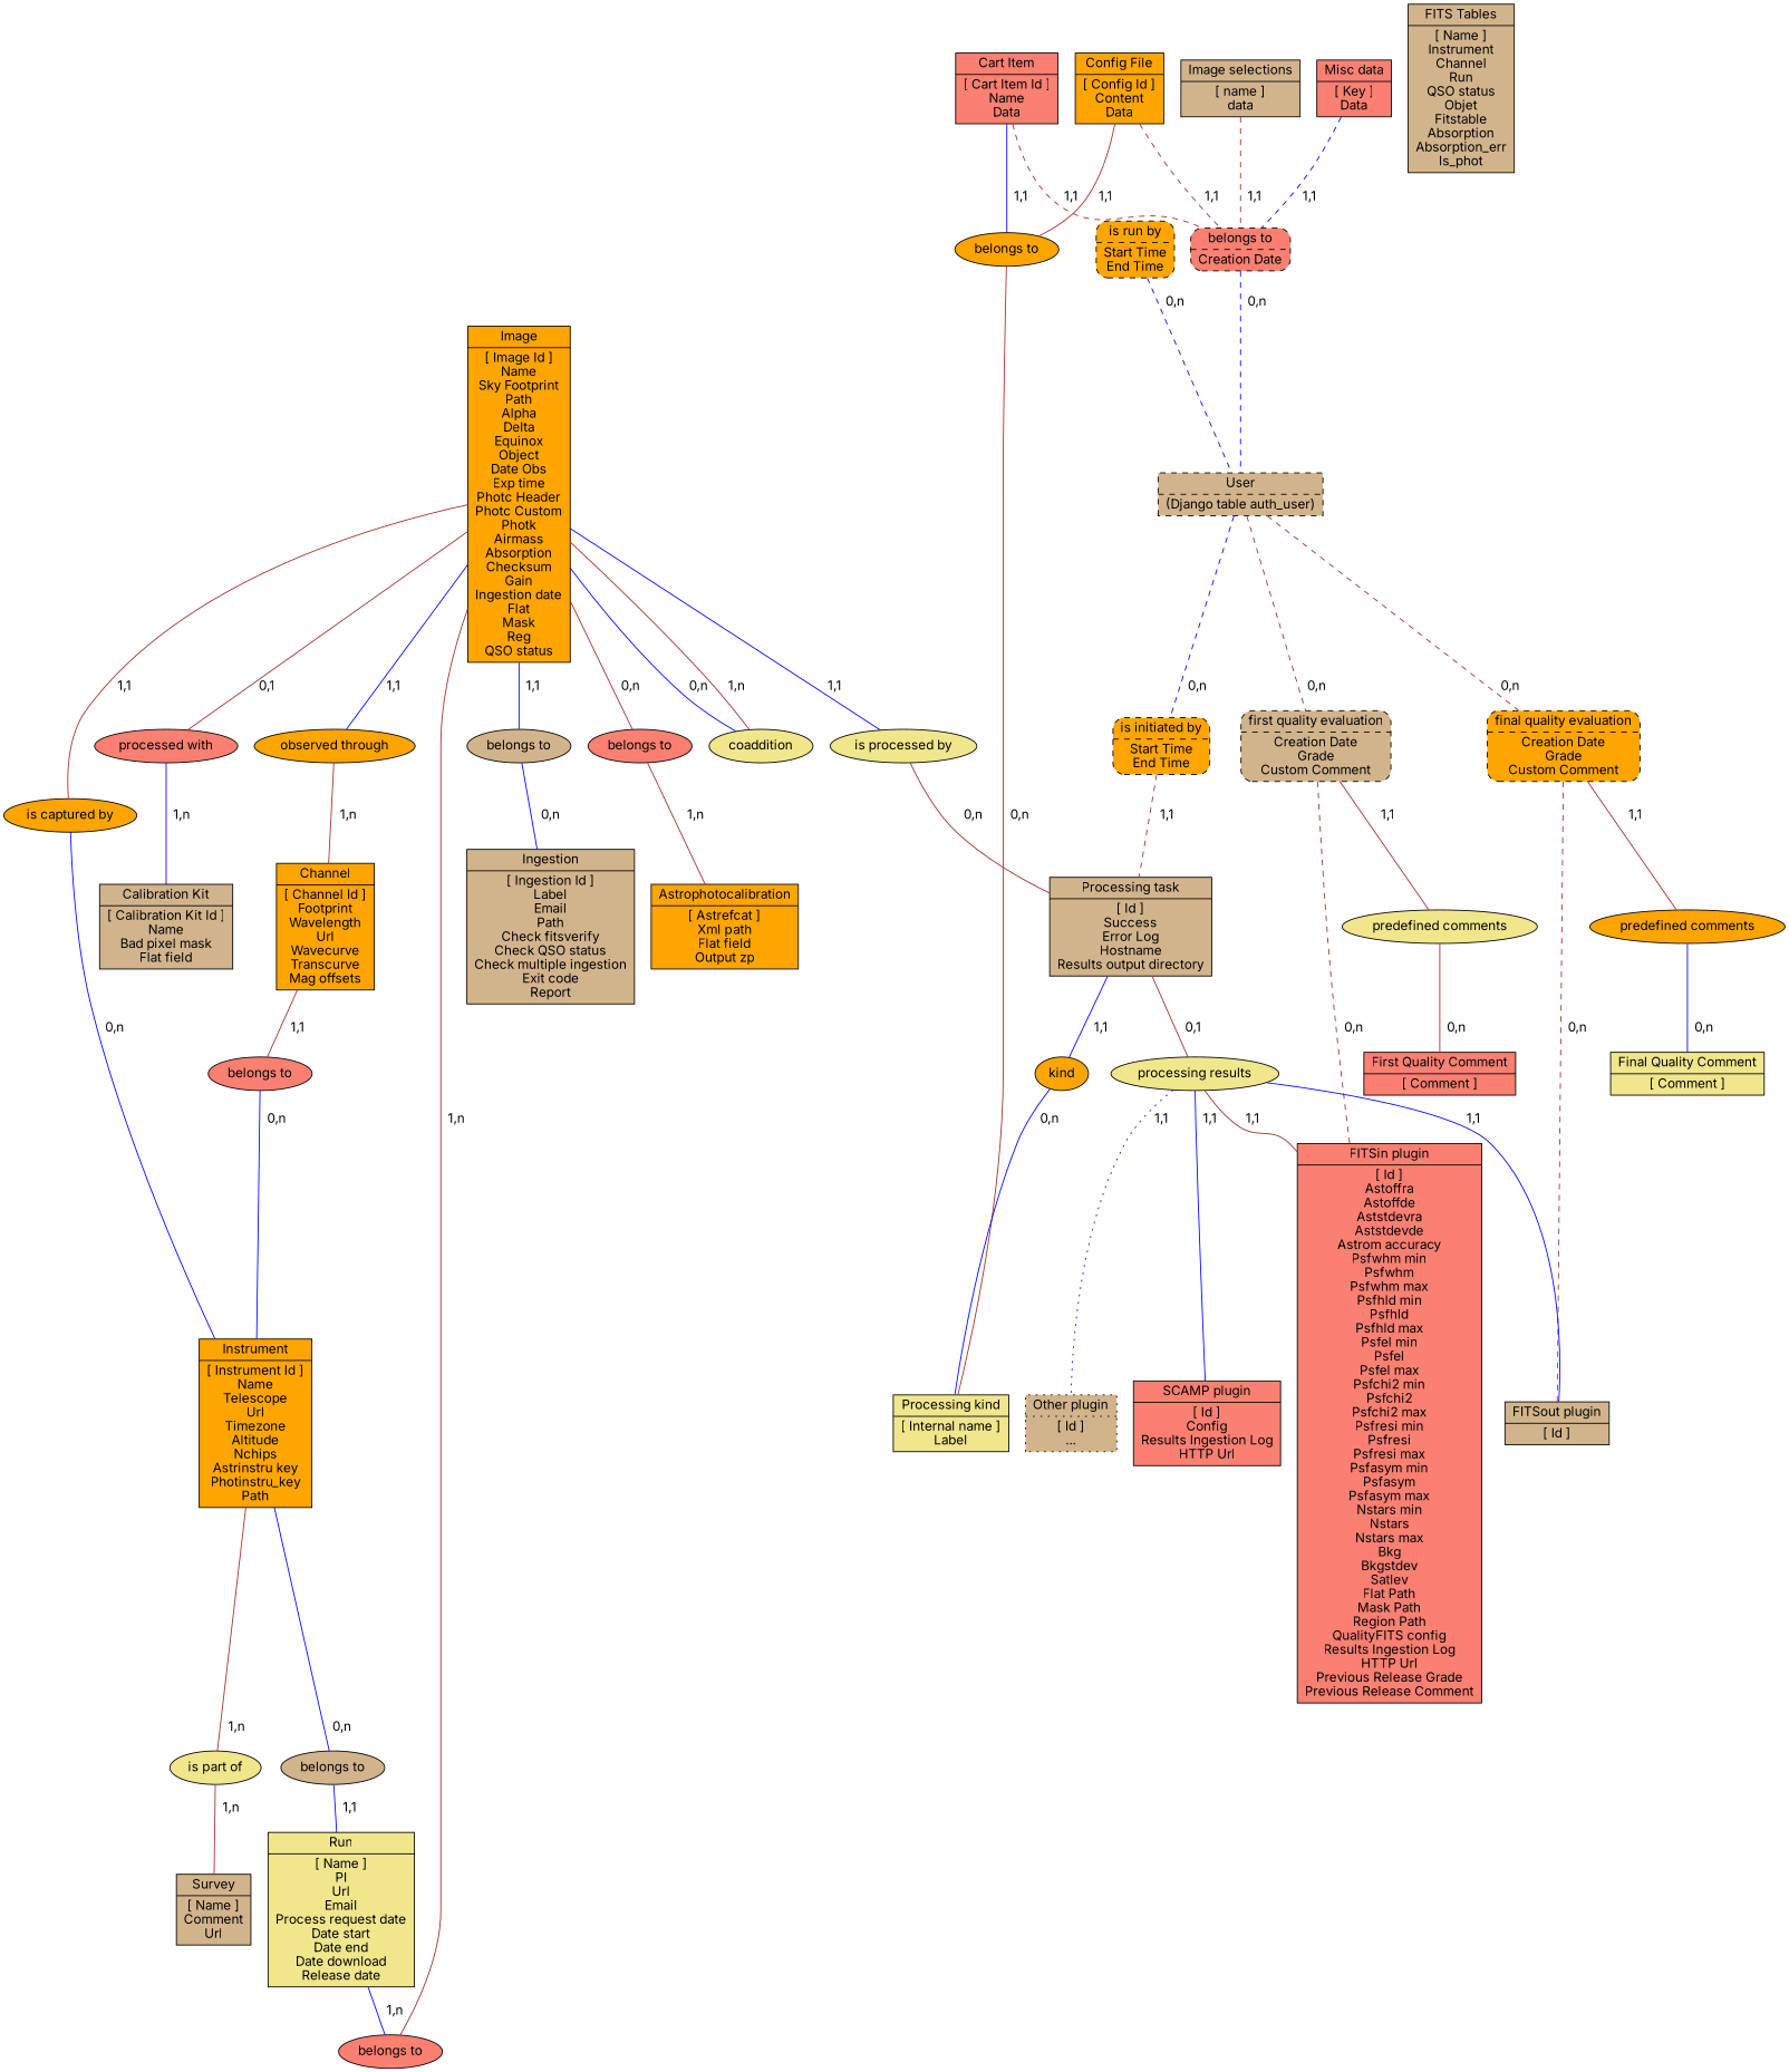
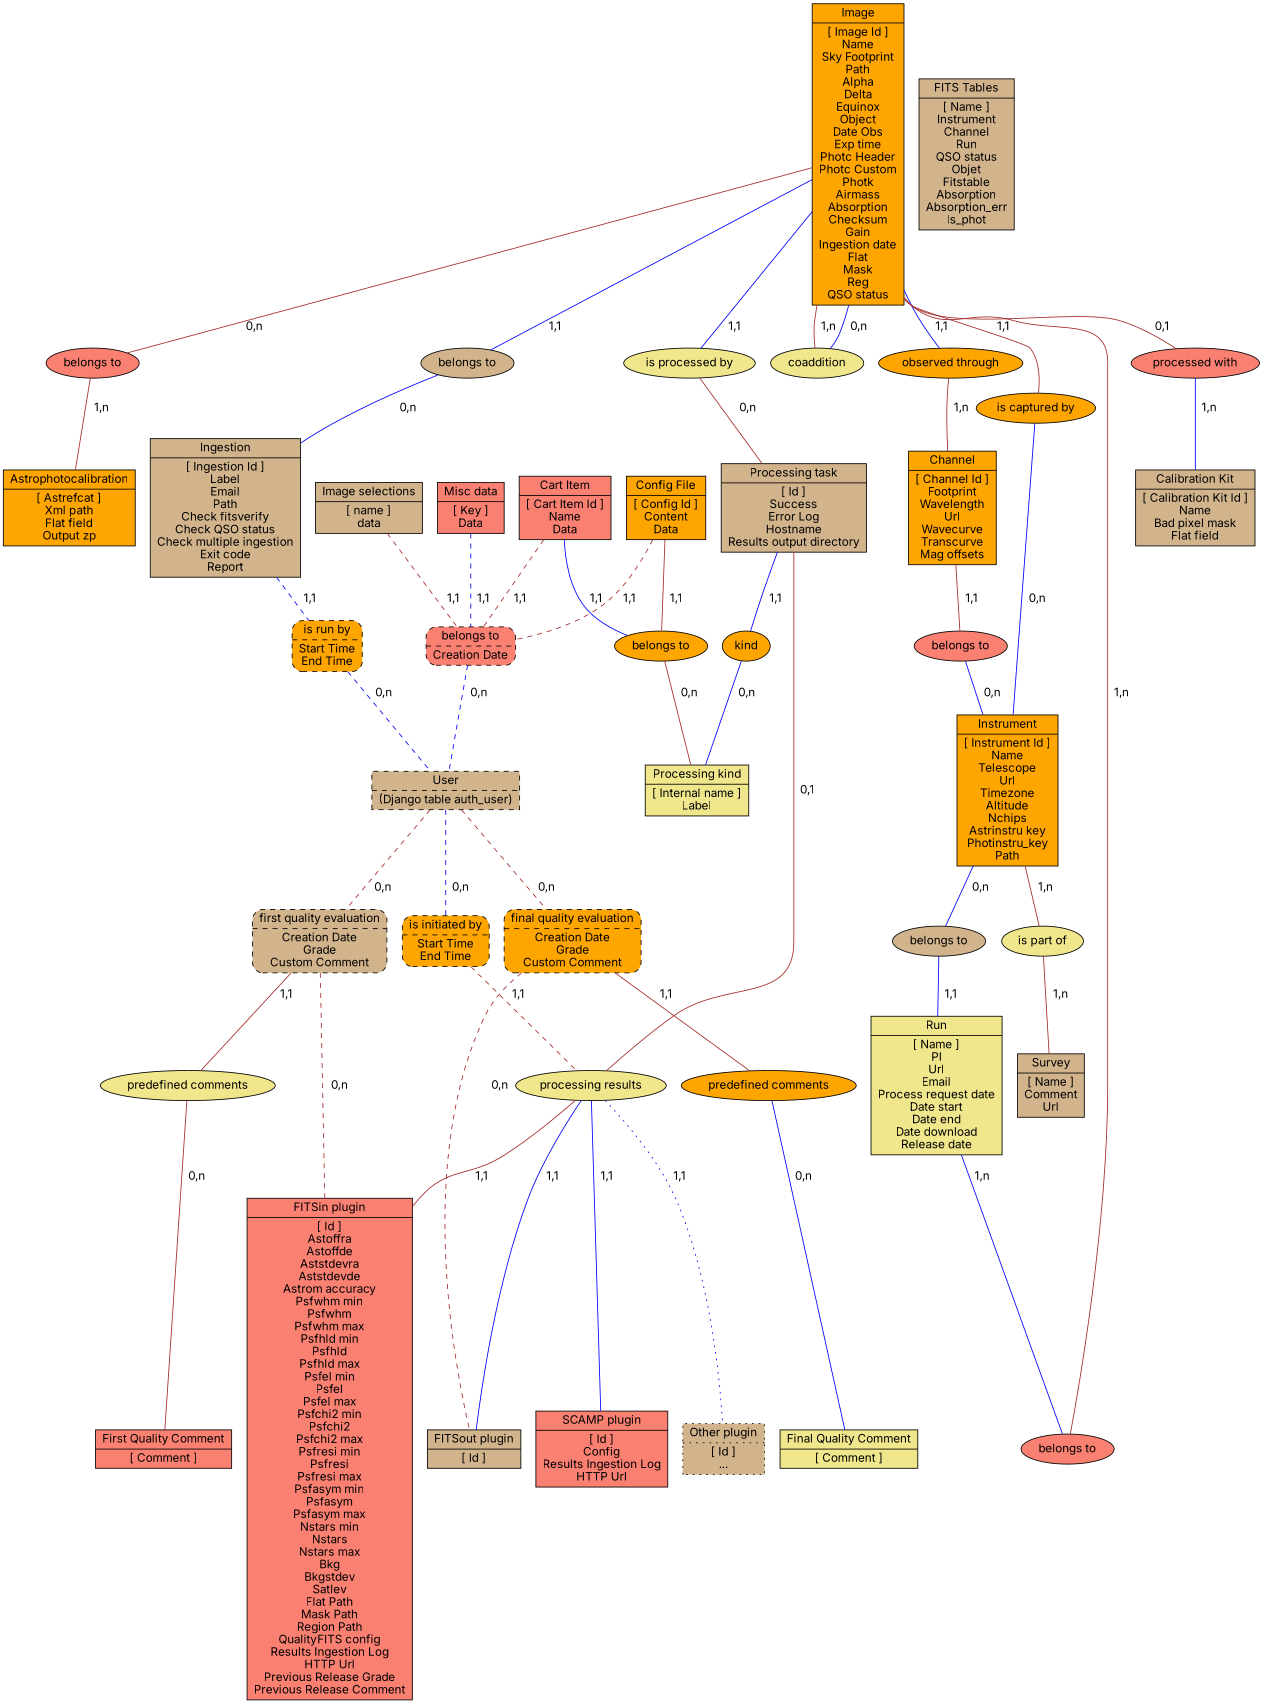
  graph {
    fontname=Inter
    labeldistance=40.0
    node [fillcolor=orange fontname=Inter shape=record style=filled]
    edge [color=brown fontname=Inter]
    n1 [label="{ Astrophotocalibration | [ Astrefcat ]\nXml path\nFlat field\nOutput zp }"]
    n2 [fillcolor=tan label="{ Calibration Kit | [ Calibration Kit Id ]\nName\nBad pixel mask\nFlat field }"]
    n3 [fillcolor=salmon label="{ Cart Item | [ Cart Item Id ]\nName\nData }"]
    n4 [label="belongs to" shape=ellipse]
    n5 [fillcolor=salmon label="{ belongs to | Creation Date}" shape=Mrecord style="dashed,filled"]
    n6 [fillcolor=khaki label="{ Processing kind | [ Internal name ]\nLabel }"]
    n7 [fillcolor=tan label="{ User | (Django table auth_user) }" style="dashed,filled"]
    n8 [label="{ Channel | [ Channel Id ]\nFootprint\nWavelength\nUrl\nWavecurve\nTranscurve\nMag offsets }"]
    n9 [fillcolor=salmon label="belongs to" shape=ellipse]
    n10 [label="{ Instrument | [ Instrument Id ]\nName\nTelescope\nUrl\nTimezone\nAltitude\nNchips\nAstrinstru key\nPhotinstru_key\nPath }"]
    n11 [label="{ Config File | [ Config Id ]\nContent\nData }"]
    n12 [fillcolor=tan label="{ FITS Tables | [ Name ]\nInstrument\nChannel\nRun\nQSO status\nObjet\nFitstable\nAbsorption\nAbsorption_err\nIs_phot }"]
    n13 [label="{ Image | [ Image Id ]\nName\nSky Footprint\nPath\nAlpha\nDelta\nEquinox\nObject\nDate Obs\nExp time\nPhotc Header\nPhotc Custom\nPhotk\nAirmass\nAbsorption\nChecksum\nGain\nIngestion date\nFlat\nMask\nReg\nQSO status }"]
    n14 [fillcolor=tan label="belongs to" shape=ellipse]
    n15 [fillcolor=khaki label=coaddition shape=ellipse]
    n16 [fillcolor=salmon label="belongs to" shape=ellipse]
    n17 [label="observed through" shape=ellipse]
    n18 [fillcolor=salmon label="processed with" shape=ellipse]
    n19 [label="is captured by" shape=ellipse]
    n20 [fillcolor=khaki label="is processed by" shape=ellipse]
    n21 [fillcolor=tan label="{ Ingestion | [ Ingestion Id ]\nLabel\nEmail\nPath\nCheck fitsverify\nCheck QSO status\nCheck multiple ingestion\nExit code\nReport }"]
    n22 [fillcolor=tan label="{ Processing task | [ Id ]\nSuccess\nError Log\nHostname\nResults output directory }"]
    n23 [fillcolor=tan label="{ Image selections | [ name ]\ndata }"]
    n24 [label="{ is run by | Start Time\nEnd Time}" shape=Mrecord style="dashed,filled"]
    n25 [fillcolor=tan label="belongs to" shape=ellipse]
    n26 [fillcolor=khaki label="is part of" shape=ellipse]
    n27 [fillcolor=khaki label="{ Run | [ Name ]\nPI\nUrl\nEmail\nProcess request date\nDate start\nDate end\nDate download\nRelease date }"]
    n28 [fillcolor=tan label="{ Survey | [ Name ]\nComment\nUrl}"]
    n29 [fillcolor=salmon label="{ Misc data | [ Key ]\nData }"]
    n30 [fillcolor=salmon label="belongs to" shape=ellipse]
    n31 [label="{ is initiated by | Start Time\nEnd Time}" shape=Mrecord style="dashed,filled"]
    n32 [fillcolor=tan label="{ first quality evaluation | Creation Date\nGrade\nCustom Comment }" shape=Mrecord style="dashed,filled"]
    n33 [label="{ final quality evaluation | Creation Date\nGrade\nCustom Comment }" shape=Mrecord style="dashed,filled"]
    n34 [fillcolor=salmon label="{ FITSin plugin | [ Id ]\nAstoffra\nAstoffde\nAststdevra\nAststdevde\nAstrom accuracy\nPsfwhm min\nPsfwhm\nPsfwhm max\nPsfhld min\nPsfhld\nPsfhld max\nPsfel min\nPsfel\nPsfel max\nPsfchi2 min\nPsfchi2\nPsfchi2 max\nPsfresi min\nPsfresi\nPsfresi max\nPsfasym min\nPsfasym\nPsfasym max\nNstars min\nNstars\nNstars max\nBkg\nBkgstdev\nSatlev\nFlat Path\nMask Path\nRegion Path\nQualityFITS config\nResults Ingestion Log\nHTTP Url\nPrevious Release Grade\nPrevious Release Comment }"]
    n35 [fillcolor=khaki label="predefined comments" shape=ellipse]
    n36 [fillcolor=tan label="{ FITSout plugin | [ Id ] }"]
    n37 [label="predefined comments" shape=ellipse]
    n38 [label=kind shape=ellipse]
    n39 [fillcolor=khaki label="processing results" shape=ellipse]
    n40 [fillcolor=salmon label="{ SCAMP plugin | [ Id ]\nConfig\nResults Ingestion Log\nHTTP Url\n }"]
    n41 [fillcolor=tan label="{ Other plugin | [ Id ]\n... }" style="dotted,filled"]
    n42 [fillcolor=salmon label="{ First Quality Comment | [ Comment ]}"]
    n43 [fillcolor=khaki label="{ Final Quality Comment | [ Comment ]}"]
    n3 -- n4 [color=blue label="  1,1"]
    n3 -- n5 [label="  1,1" style=dashed]
    n4 -- n6 [label="  0,n"]
    n5 -- n7 [color=blue label="  0,n" style=dashed]
    n7 -- n31 [color=blue label="  0,n" style=dashed]
    n7 -- n32 [label="  0,n" style=dashed]
    n7 -- n33 [label="  0,n" style=dashed]
    n8 -- n9 [label="  1,1"]
    n9 -- n10 [color=blue label="  0,n"]
    n10 -- n25 [color=blue label="  0,n"]
    n10 -- n26 [label="  1,n"]
    n11 -- n4 [label="  1,1"]
    n11 -- n5 [label="  1,1" style=dashed]
    n13 -- n14 [color=blue label="  1,1"]
    n13 -- n15 [color=blue label="  0,n"]
    n13 -- n16 [label="  0,n"]
    n13 -- n17 [color=blue label="  1,1"]
    n13 -- n18 [label="  0,1"]
    n13 -- n19 [label="  1,1"]
    n13 -- n20 [color=blue label="  1,1"]
    n14 -- n21 [color=blue label="  0,n"]
    n15 -- n13 [label="  1,n"]
    n16 -- n1 [label="  1,n"]
    n17 -- n8 [label="  1,n"]
    n18 -- n2 [color=blue label="  1,n"]
    n19 -- n10 [color=blue label="  0,n"]
    n20 -- n22 [label="  0,n"]
+   n21 -- n24 [color=blue label="  1,1" style=dashed]
    n22 -- n38 [color=blue label="  1,1"]
    n22 -- n39 [label="  0,1"]
    n23 -- n5 [label="  1,1" style=dashed]
    n24 -- n7 [color=blue label="  0,n" style=dashed]
    n25 -- n27 [color=blue label="  1,1"]
    n26 -- n28 [label="  1,n"]
    n27 -- n30 [color=blue label="  1,n"]
    n29 -- n5 [color=blue label="  1,1" style=dashed]
    n30 -- n13 [label="  1,n"]
-   n31 -- n22 [label="  1,1" style=dashed]
+   n31 -- n39 [label="  1,1" style=dashed]
    n32 -- n34 [label="  0,n" style=dashed]
    n32 -- n35 [label="  1,1"]
    n33 -- n36 [label="  0,n" style=dashed]
    n33 -- n37 [label="  1,1"]
    n35 -- n42 [label="  0,n"]
    n37 -- n43 [color=blue label="  0,n"]
    n38 -- n6 [color=blue label="  0,n"]
    n39 -- n34 [label="  1,1"]
    n39 -- n36 [color=blue label="  1,1"]
    n39 -- n40 [color=blue label="  1,1"]
    n39 -- n41 [color=blue label="  1,1" style=dotted]
  }
